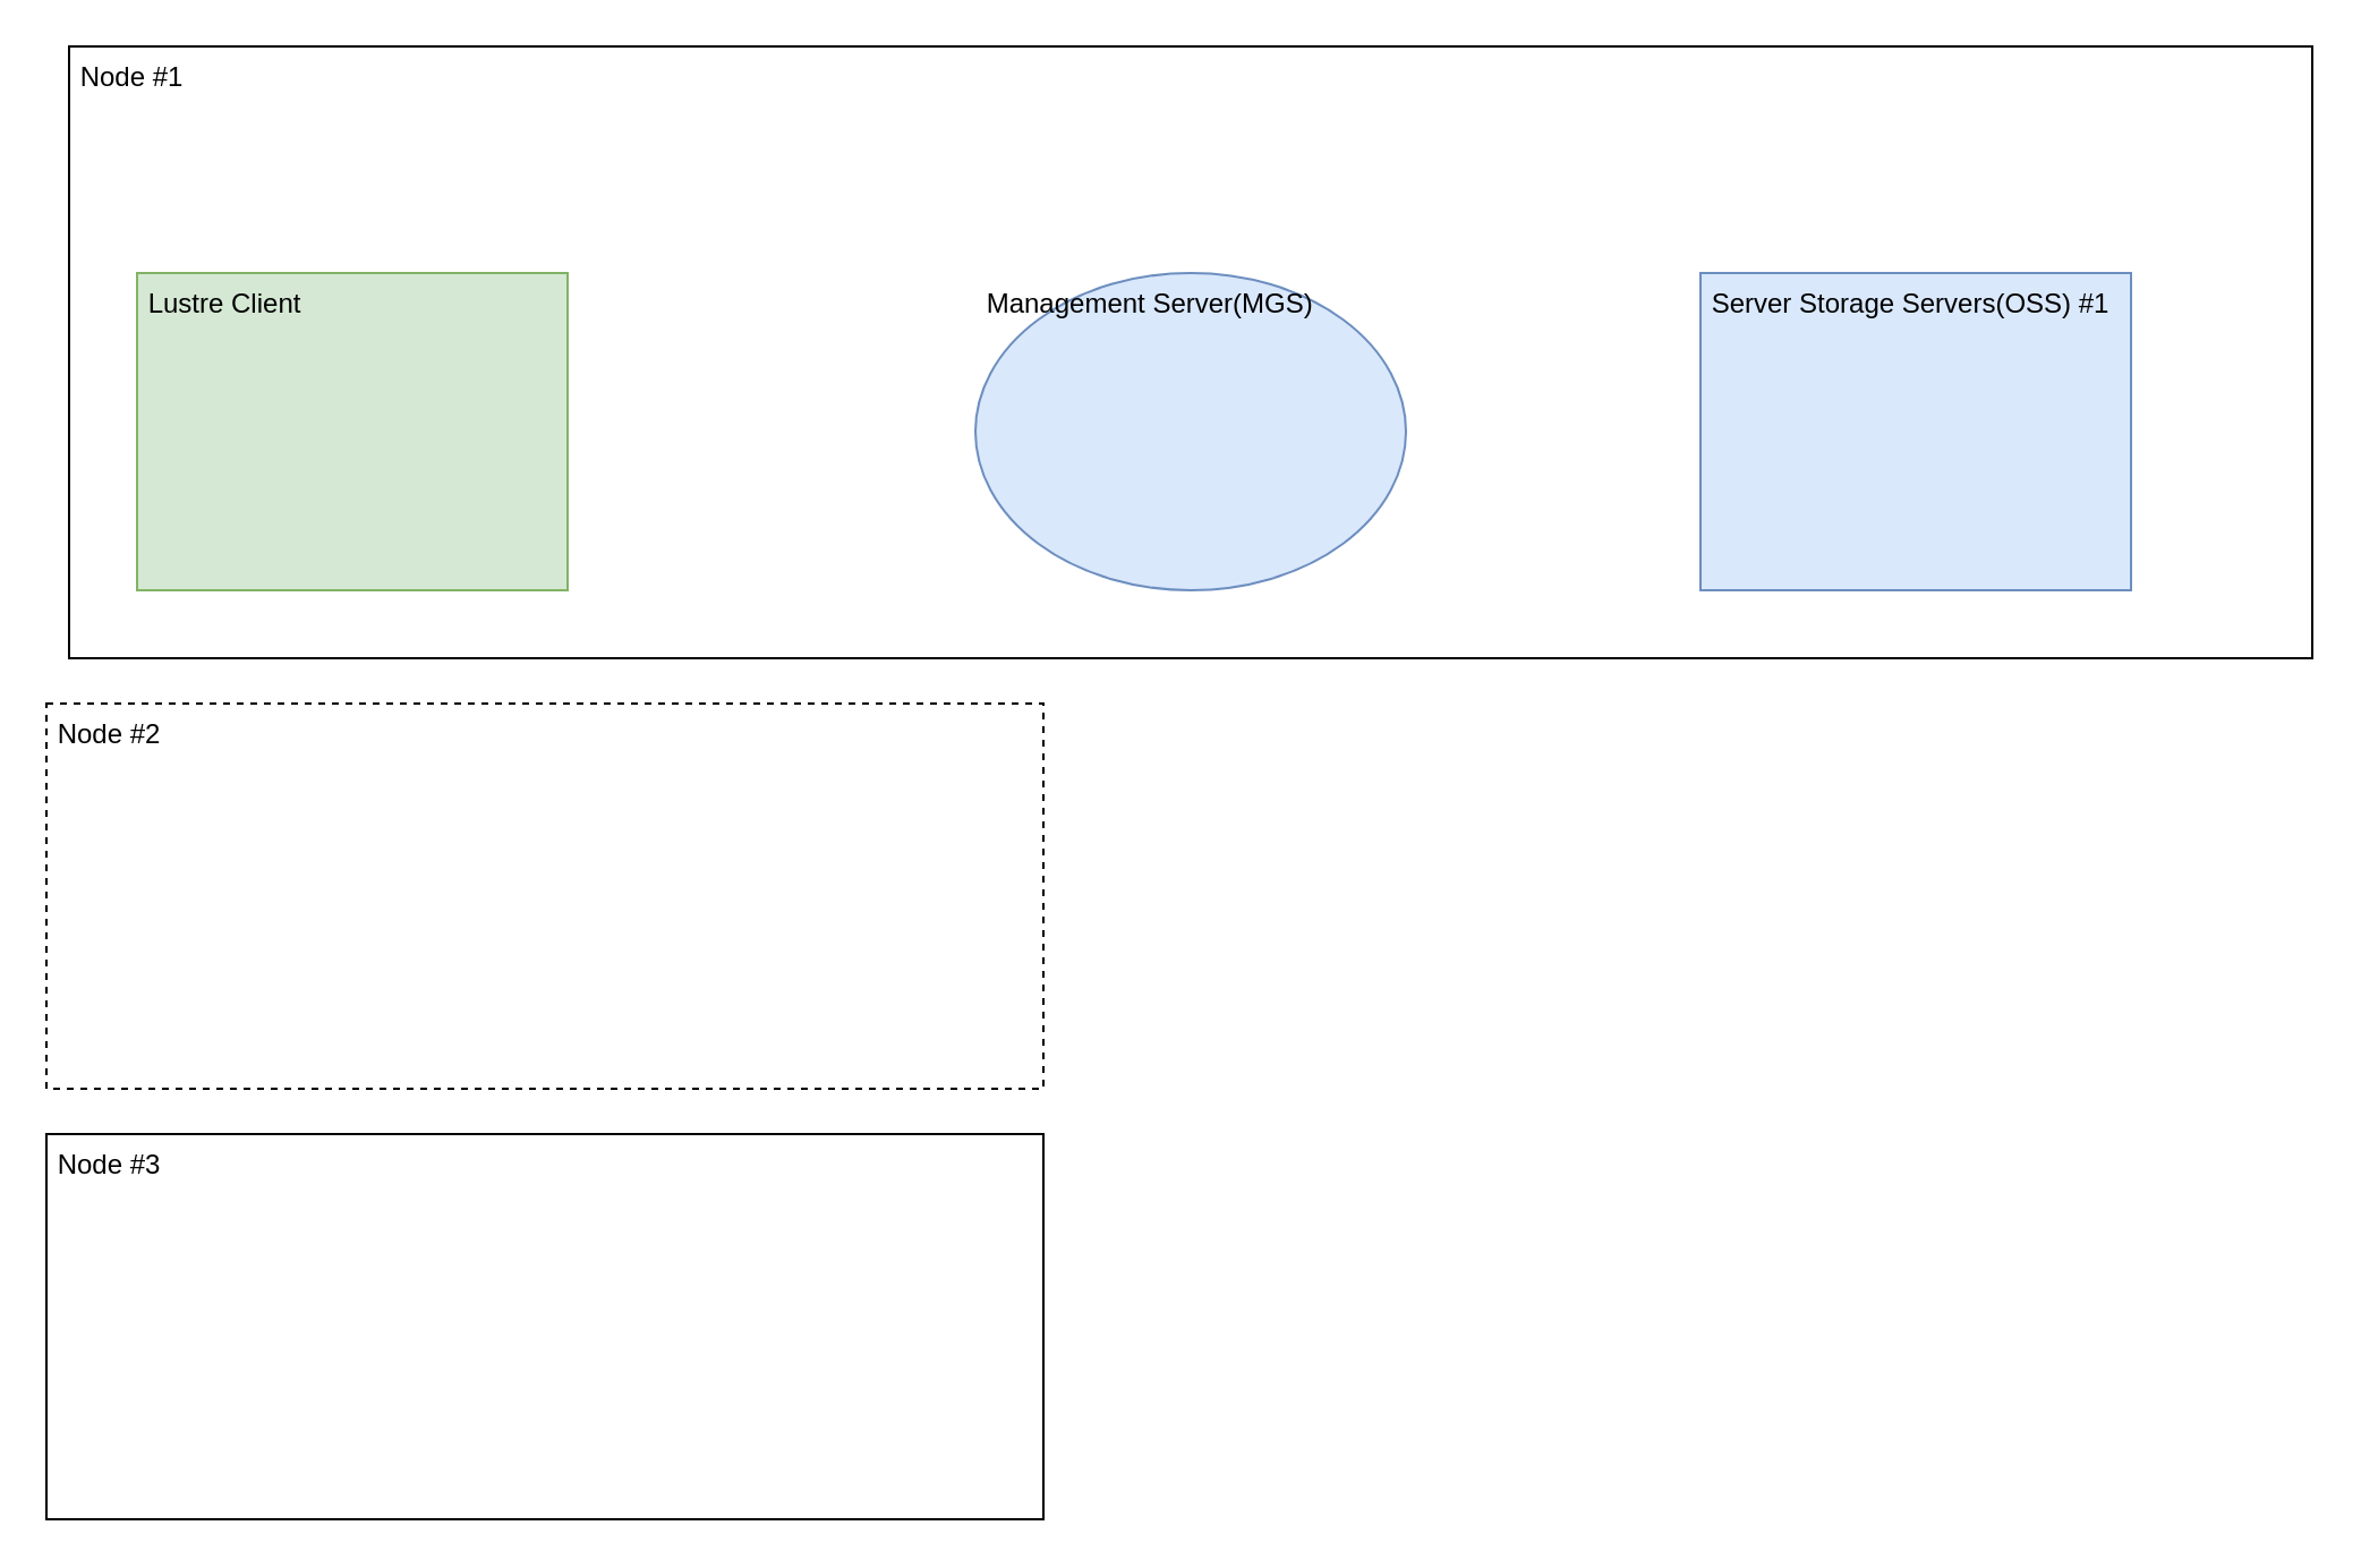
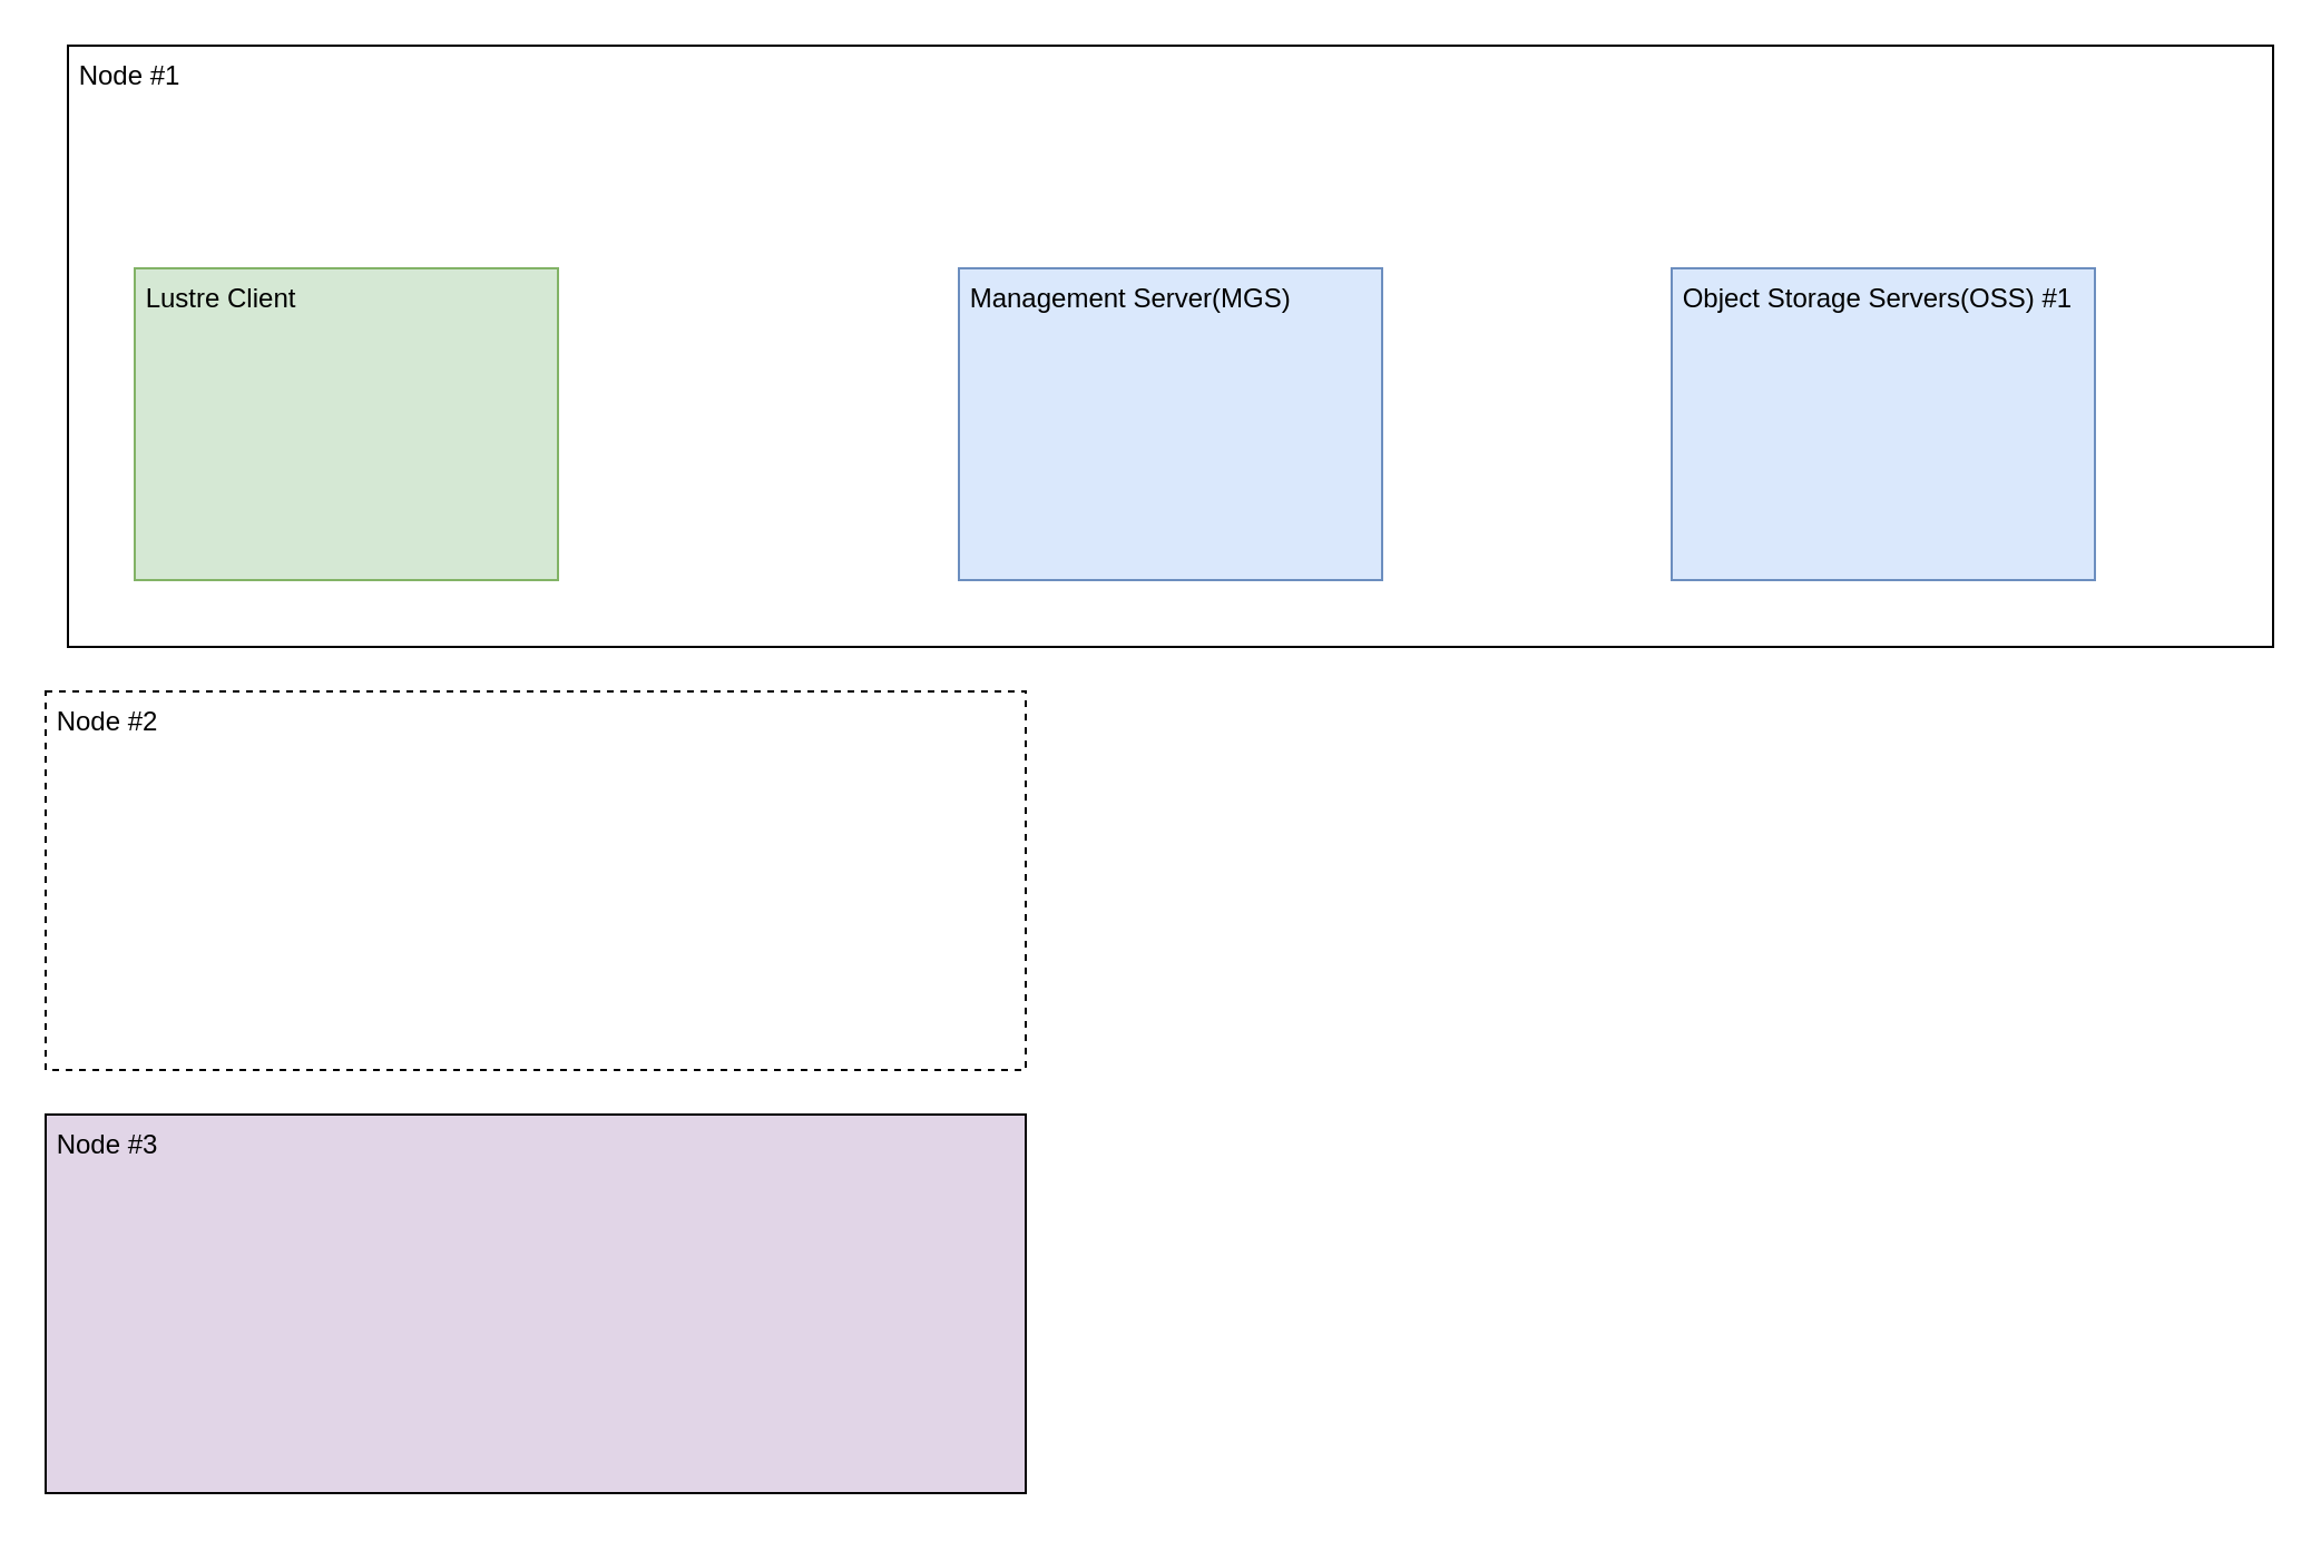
  <mxCell id="0" />
  <mxCell id="1" parent="0" />
- <mxCell id="2" value="&amp;nbsp;Node #3" style="rounded=0;whiteSpace=wrap;html=1;align=left;verticalAlign=top;" vertex="1" parent="1"><mxGeometry x="20" y="500" width="440" height="170" as="geometry" /></mxCell>
+ <mxCell id="2" value="&amp;nbsp;Node #3" style="rounded=0;whiteSpace=wrap;html=1;align=left;verticalAlign=top;fillColor=#e1d5e7;" vertex="1" parent="1"><mxGeometry x="20" y="500" width="440" height="170" as="geometry" /></mxCell>
  <mxCell id="3" value="&amp;nbsp;Node #1&amp;nbsp;&lt;br&gt;" style="rounded=0;whiteSpace=wrap;html=1;align=left;verticalAlign=top;" vertex="1" parent="1"><mxGeometry x="30" y="20" width="990" height="270" as="geometry" /></mxCell>
  <mxCell id="4" value="&amp;nbsp;Node #2" style="rounded=0;whiteSpace=wrap;html=1;align=left;verticalAlign=top;dashed=1;" vertex="1" parent="1"><mxGeometry x="20" y="310" width="440" height="170" as="geometry" /></mxCell>
  <mxCell id="5" value="&amp;nbsp;Lustre Client" style="rounded=0;whiteSpace=wrap;html=1;align=left;verticalAlign=top;fillColor=#d5e8d4;strokeColor=#82b366;" vertex="1" parent="1"><mxGeometry x="60" y="120" width="190" height="140" as="geometry" /></mxCell>
- <mxCell id="6" value="&amp;nbsp;Management Server(MGS)" style="ellipse;whiteSpace=wrap;html=1;align=left;verticalAlign=top;fillColor=#dae8fc;strokeColor=#6c8ebf;" vertex="1" parent="1"><mxGeometry x="430" y="120" width="190" height="140" as="geometry" /></mxCell>
- <mxCell id="7" value="&amp;nbsp;Server Storage Servers(OSS) #1" style="rounded=0;whiteSpace=wrap;html=1;align=left;verticalAlign=top;fillColor=#dae8fc;strokeColor=#6c8ebf;" vertex="1" parent="1"><mxGeometry x="750" y="120" width="190" height="140" as="geometry" /></mxCell>
+ <mxCell id="6" value="&amp;nbsp;Management Server(MGS)" style="rounded=0;whiteSpace=wrap;html=1;align=left;verticalAlign=top;fillColor=#dae8fc;strokeColor=#6c8ebf;" vertex="1" parent="1"><mxGeometry x="430" y="120" width="190" height="140" as="geometry" /></mxCell>
+ <mxCell id="7" value="&amp;nbsp;Object Storage Servers(OSS) #1" style="rounded=0;whiteSpace=wrap;html=1;align=left;verticalAlign=top;fillColor=#dae8fc;strokeColor=#6c8ebf;" vertex="1" parent="1"><mxGeometry x="750" y="120" width="190" height="140" as="geometry" /></mxCell>
